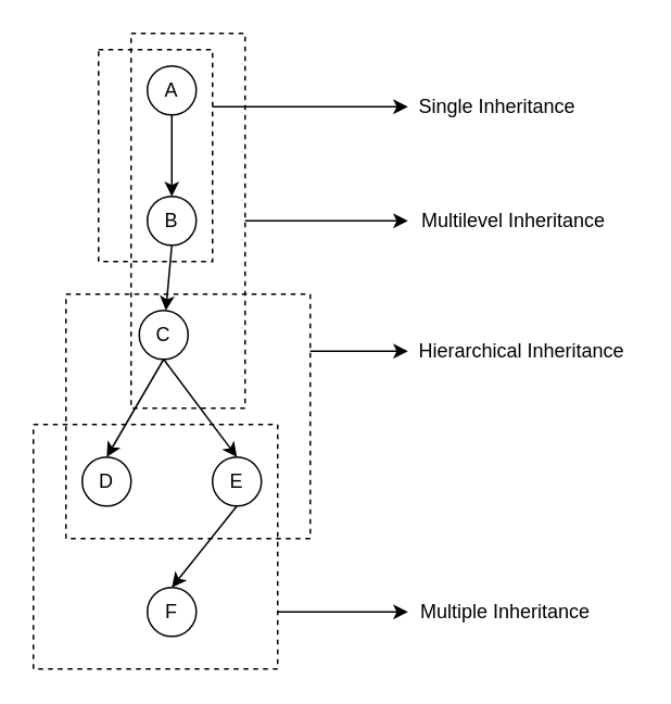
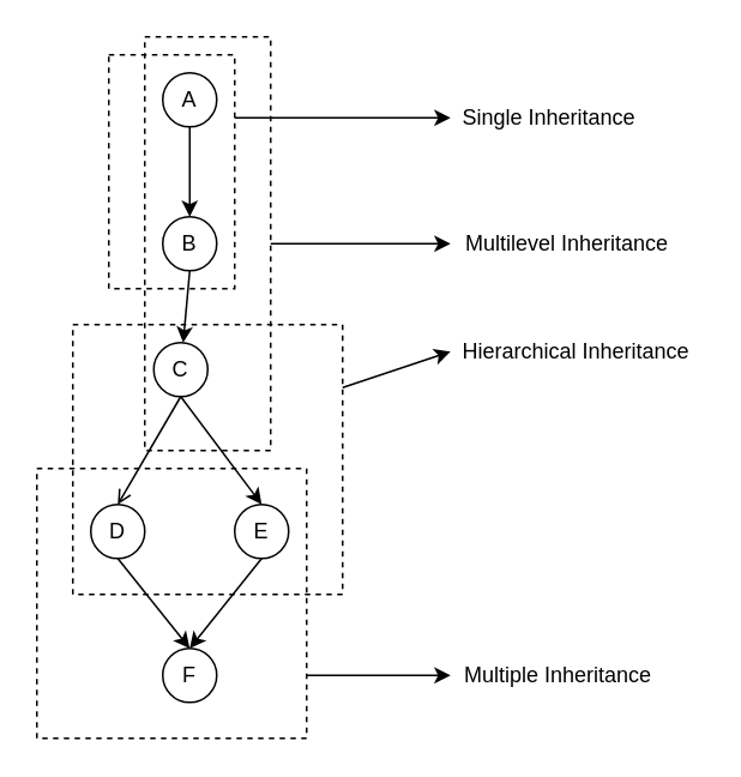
  <mxCell id="0" />
  <mxCell id="1" parent="0" />
  <mxCell id="2" value="A" style="ellipse;whiteSpace=wrap;html=1;aspect=fixed;" vertex="1" parent="1"><mxGeometry x="90" y="40" width="30" height="30" as="geometry" /></mxCell>
  <mxCell id="3" value="B" style="ellipse;whiteSpace=wrap;html=1;aspect=fixed;" vertex="1" parent="1"><mxGeometry x="90" y="120" width="30" height="30" as="geometry" /></mxCell>
  <mxCell id="4" value="C" style="ellipse;whiteSpace=wrap;html=1;aspect=fixed;" vertex="1" parent="1"><mxGeometry x="85" y="190" width="30" height="30" as="geometry" /></mxCell>
  <mxCell id="5" value="D" style="ellipse;whiteSpace=wrap;html=1;aspect=fixed;" vertex="1" parent="1"><mxGeometry x="50" y="280" width="30" height="30" as="geometry" /></mxCell>
  <mxCell id="6" value="E" style="ellipse;whiteSpace=wrap;html=1;aspect=fixed;" vertex="1" parent="1"><mxGeometry x="130" y="280" width="30" height="30" as="geometry" /></mxCell>
  <mxCell id="7" value="F" style="ellipse;whiteSpace=wrap;html=1;aspect=fixed;" vertex="1" parent="1"><mxGeometry x="90" y="360" width="30" height="30" as="geometry" /></mxCell>
  <mxCell id="8" value="" style="endArrow=classic;html=1;rounded=0;exitX=0.5;exitY=1;exitDx=0;exitDy=0;entryX=0.5;entryY=0;entryDx=0;entryDy=0;" edge="1" parent="1" source="2" target="3"><mxGeometry width="50" height="50" relative="1" as="geometry"><mxPoint x="370" y="110" as="sourcePoint" /><mxPoint x="420" y="60" as="targetPoint" /></mxGeometry></mxCell>
  <mxCell id="9" value="" style="endArrow=classic;html=1;rounded=0;exitX=0.5;exitY=1;exitDx=0;exitDy=0;" edge="1" parent="1" source="3" target="4"><mxGeometry width="50" height="50" relative="1" as="geometry"><mxPoint x="115" y="80" as="sourcePoint" /><mxPoint x="115" y="130" as="targetPoint" /></mxGeometry></mxCell>
  <mxCell id="10" value="" style="rounded=0;whiteSpace=wrap;html=1;fillColor=none;dashed=1;" vertex="1" parent="1"><mxGeometry x="60" y="30" width="70" height="130" as="geometry" /></mxCell>
  <mxCell id="11" value="" style="endArrow=classic;html=1;rounded=0;exitX=0.5;exitY=1;exitDx=0;exitDy=0;entryX=0.5;entryY=0;entryDx=0;entryDy=0;" edge="1" parent="1" source="4" target="6"><mxGeometry width="50" height="50" relative="1" as="geometry"><mxPoint x="115" y="160" as="sourcePoint" /><mxPoint x="115" y="210" as="targetPoint" /></mxGeometry></mxCell>
- <mxCell id="12" value="" style="endArrow=classic;html=1;rounded=0;exitX=0.5;exitY=1;exitDx=0;exitDy=0;entryX=0.5;entryY=0;entryDx=0;entryDy=0;" edge="1" parent="1" source="4" target="5"><mxGeometry width="50" height="50" relative="1" as="geometry"><mxPoint x="115" y="240" as="sourcePoint" /><mxPoint x="155" y="290" as="targetPoint" /></mxGeometry></mxCell>
+ <mxCell id="12" value="" style="endArrow=open;html=1;rounded=0;exitX=0.5;exitY=1;exitDx=0;exitDy=0;entryX=0.5;entryY=0;entryDx=0;entryDy=0;" edge="1" parent="1" source="4" target="5"><mxGeometry width="50" height="50" relative="1" as="geometry"><mxPoint x="115" y="240" as="sourcePoint" /><mxPoint x="155" y="290" as="targetPoint" /></mxGeometry></mxCell>
  <mxCell id="13" value="" style="rounded=0;whiteSpace=wrap;html=1;fillColor=none;dashed=1;" vertex="1" parent="1"><mxGeometry x="80" y="20" width="70" height="230" as="geometry" /></mxCell>
  <mxCell id="14" value="" style="endArrow=classic;html=1;rounded=0;exitX=0.5;exitY=1;exitDx=0;exitDy=0;entryX=0.5;entryY=0;entryDx=0;entryDy=0;" edge="1" parent="1" source="6" target="7"><mxGeometry width="50" height="50" relative="1" as="geometry"><mxPoint x="115" y="240" as="sourcePoint" /><mxPoint x="75" y="290" as="targetPoint" /></mxGeometry></mxCell>
+ <mxCell id="15" value="" style="endArrow=classic;html=1;rounded=0;exitX=0.5;exitY=1;exitDx=0;exitDy=0;entryX=0.5;entryY=0;entryDx=0;entryDy=0;" edge="1" parent="1" source="5" target="7"><mxGeometry width="50" height="50" relative="1" as="geometry"><mxPoint x="155" y="320" as="sourcePoint" /><mxPoint x="115" y="370" as="targetPoint" /></mxGeometry></mxCell>
  <mxCell id="16" value="" style="rounded=0;whiteSpace=wrap;html=1;fillColor=none;dashed=1;" vertex="1" parent="1"><mxGeometry x="40" y="180" width="150" height="150" as="geometry" /></mxCell>
  <mxCell id="17" value="" style="rounded=0;whiteSpace=wrap;html=1;fillColor=none;dashed=1;" vertex="1" parent="1"><mxGeometry x="20" y="260" width="150" height="150" as="geometry" /></mxCell>
  <mxCell id="18" value="Single Inheritance" style="text;html=1;strokeColor=none;fillColor=none;align=center;verticalAlign=middle;whiteSpace=wrap;rounded=0;" vertex="1" parent="1"><mxGeometry x="250" y="50" width="110" height="30" as="geometry" /></mxCell>
  <mxCell id="19" value="Multilevel Inheritance" style="text;html=1;strokeColor=none;fillColor=none;align=center;verticalAlign=middle;whiteSpace=wrap;rounded=0;" vertex="1" parent="1"><mxGeometry x="250" y="120" width="130" height="30" as="geometry" /></mxCell>
  <mxCell id="20" value="Multiple Inheritance" style="text;html=1;strokeColor=none;fillColor=none;align=center;verticalAlign=middle;whiteSpace=wrap;rounded=0;" vertex="1" parent="1"><mxGeometry x="250" y="360" width="120" height="30" as="geometry" /></mxCell>
- <mxCell id="21" value="Hierarchical Inheritance" style="text;html=1;strokeColor=none;fillColor=none;align=center;verticalAlign=middle;whiteSpace=wrap;rounded=0;" vertex="1" parent="1"><mxGeometry x="250" y="200" width="140" height="30" as="geometry" /></mxCell>
+ <mxCell id="21" value="Hierarchical Inheritance" style="text;html=1;strokeColor=none;fillColor=none;align=center;verticalAlign=middle;whiteSpace=wrap;rounded=0;" vertex="1" parent="1"><mxGeometry x="250" y="180" width="140" height="30" as="geometry" /></mxCell>
  <mxCell id="22" value="" style="endArrow=classic;html=1;rounded=0;entryX=0;entryY=0.5;entryDx=0;entryDy=0;" edge="1" parent="1" target="18"><mxGeometry width="50" height="50" relative="1" as="geometry"><mxPoint x="130" y="65" as="sourcePoint" /><mxPoint x="230" y="30" as="targetPoint" /></mxGeometry></mxCell>
  <mxCell id="23" value="" style="endArrow=classic;html=1;rounded=0;exitX=1;exitY=0.5;exitDx=0;exitDy=0;entryX=0;entryY=0.5;entryDx=0;entryDy=0;" edge="1" parent="1" source="13" target="19"><mxGeometry width="50" height="50" relative="1" as="geometry"><mxPoint x="160" y="88" as="sourcePoint" /><mxPoint x="260" y="75" as="targetPoint" /></mxGeometry></mxCell>
  <mxCell id="24" value="" style="endArrow=classic;html=1;rounded=0;entryX=0;entryY=0.5;entryDx=0;entryDy=0;" edge="1" parent="1" target="20"><mxGeometry width="50" height="50" relative="1" as="geometry"><mxPoint x="170" y="375" as="sourcePoint" /><mxPoint x="520" y="260" as="targetPoint" /></mxGeometry></mxCell>
  <mxCell id="25" value="" style="endArrow=classic;html=1;rounded=0;entryX=0;entryY=0.5;entryDx=0;entryDy=0;" edge="1" parent="1" target="21"><mxGeometry width="50" height="50" relative="1" as="geometry"><mxPoint x="190" y="215" as="sourcePoint" /><mxPoint x="400" y="420" as="targetPoint" /></mxGeometry></mxCell>
